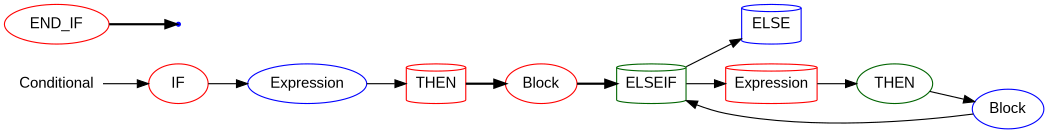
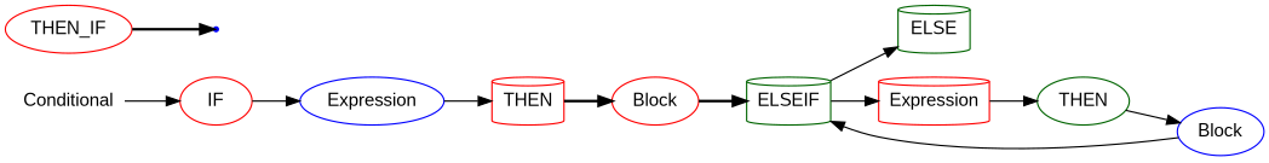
  digraph {
    rankdir=LR
    node [color=red fontname=Arial shape=ellipse]
    edge [style=solid]
    n1 [label=Conditional shape=plaintext]
    n2 [label=IF]
    n3 [color=blue label=Expression]
    end [color=blue shape=point]
    n5 [label=THEN shape=cylinder]
    n6 [label=Block]
    n7 [color=darkgreen label=ELSEIF shape=cylinder]
-   n8 [color=blue label=ELSE shape=cylinder]
+   n8 [color=darkgreen label=ELSE shape=cylinder]
    n9 [label=Expression shape=cylinder]
    n10 [color=darkgreen label=THEN]
-   n11 [label=END_IF]
+   n11 [label=THEN_IF]
    n12 [color=blue label=Block]
    n1 -> n2
    n2 -> n3
    n3 -> n5
    n5 -> n6 [style=bold]
    n6 -> n7 [style=bold]
    n7 -> n8
    n7 -> n9
    n9 -> n10
    n10 -> n12
    n11 -> end [style=bold]
    n12 -> n7
  }
